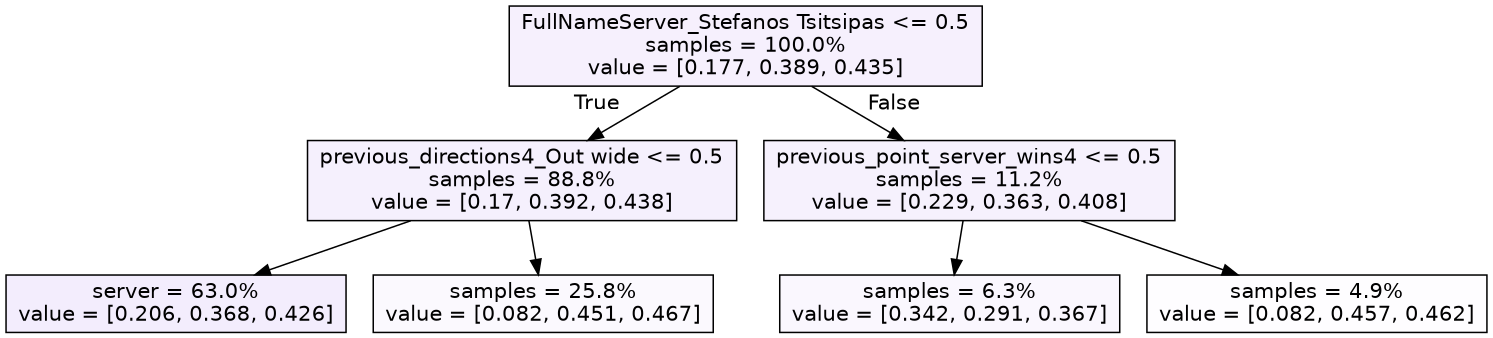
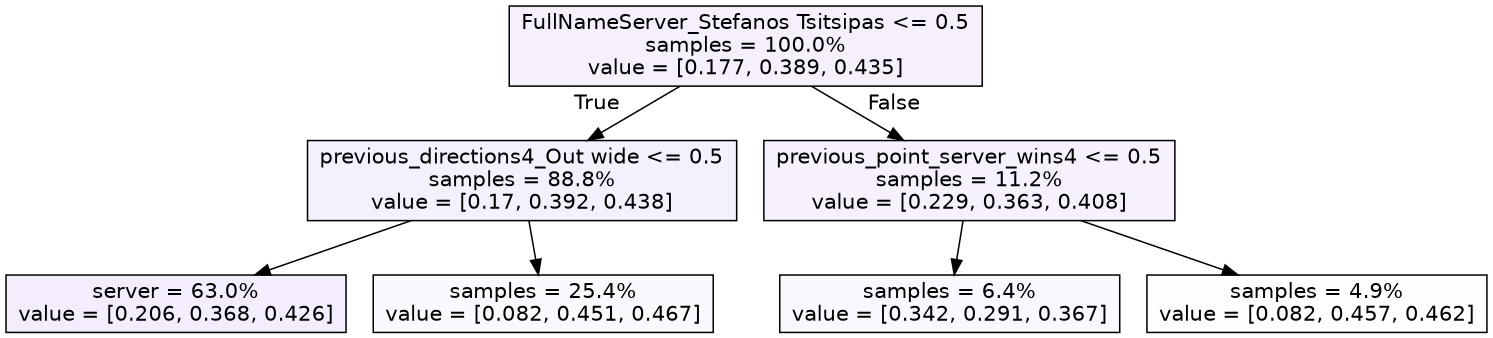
  digraph {
    node [color=black fontname=helvetica shape=box style=filled]
    edge [fontname=helvetica]
    n1 [fillcolor="#f6f0fd" label="FullNameServer_Stefanos Tsitsipas <= 0.5\nsamples = 100.0%\nvalue = [0.177, 0.389, 0.435]"]
    n2 [fillcolor="#f5f0fd" label="previous_directions4_Out wide <= 0.5\nsamples = 88.8%\nvalue = [0.17, 0.392, 0.438]"]
    n3 [fillcolor="#f6f1fd" label="previous_point_server_wins4 <= 0.5\nsamples = 11.2%\nvalue = [0.229, 0.363, 0.408]"]
    n4 [fillcolor="#f3edfd" label="server = 63.0%\nvalue = [0.206, 0.368, 0.426]"]
-   n5 [fillcolor="#fbf9fe" label="samples = 25.8%\nvalue = [0.082, 0.451, 0.467]"]
-   n6 [fillcolor="#faf7fe" label="samples = 6.3%\nvalue = [0.342, 0.291, 0.367]"]
+   n5 [fillcolor="#fbf9fe" label="samples = 25.4%\nvalue = [0.082, 0.451, 0.467]"]
+   n6 [fillcolor="#faf7fe" label="samples = 6.4%\nvalue = [0.342, 0.291, 0.367]"]
    n7 [fillcolor="#fefdff" label="samples = 4.9%\nvalue = [0.082, 0.457, 0.462]"]
    n1 -> n2 [headlabel=True labelangle=45 labeldistance=2.5]
    n1 -> n3 [headlabel=False labelangle=-45 labeldistance=2.5]
    n2 -> n4
    n2 -> n5
    n3 -> n6
    n3 -> n7
  }
